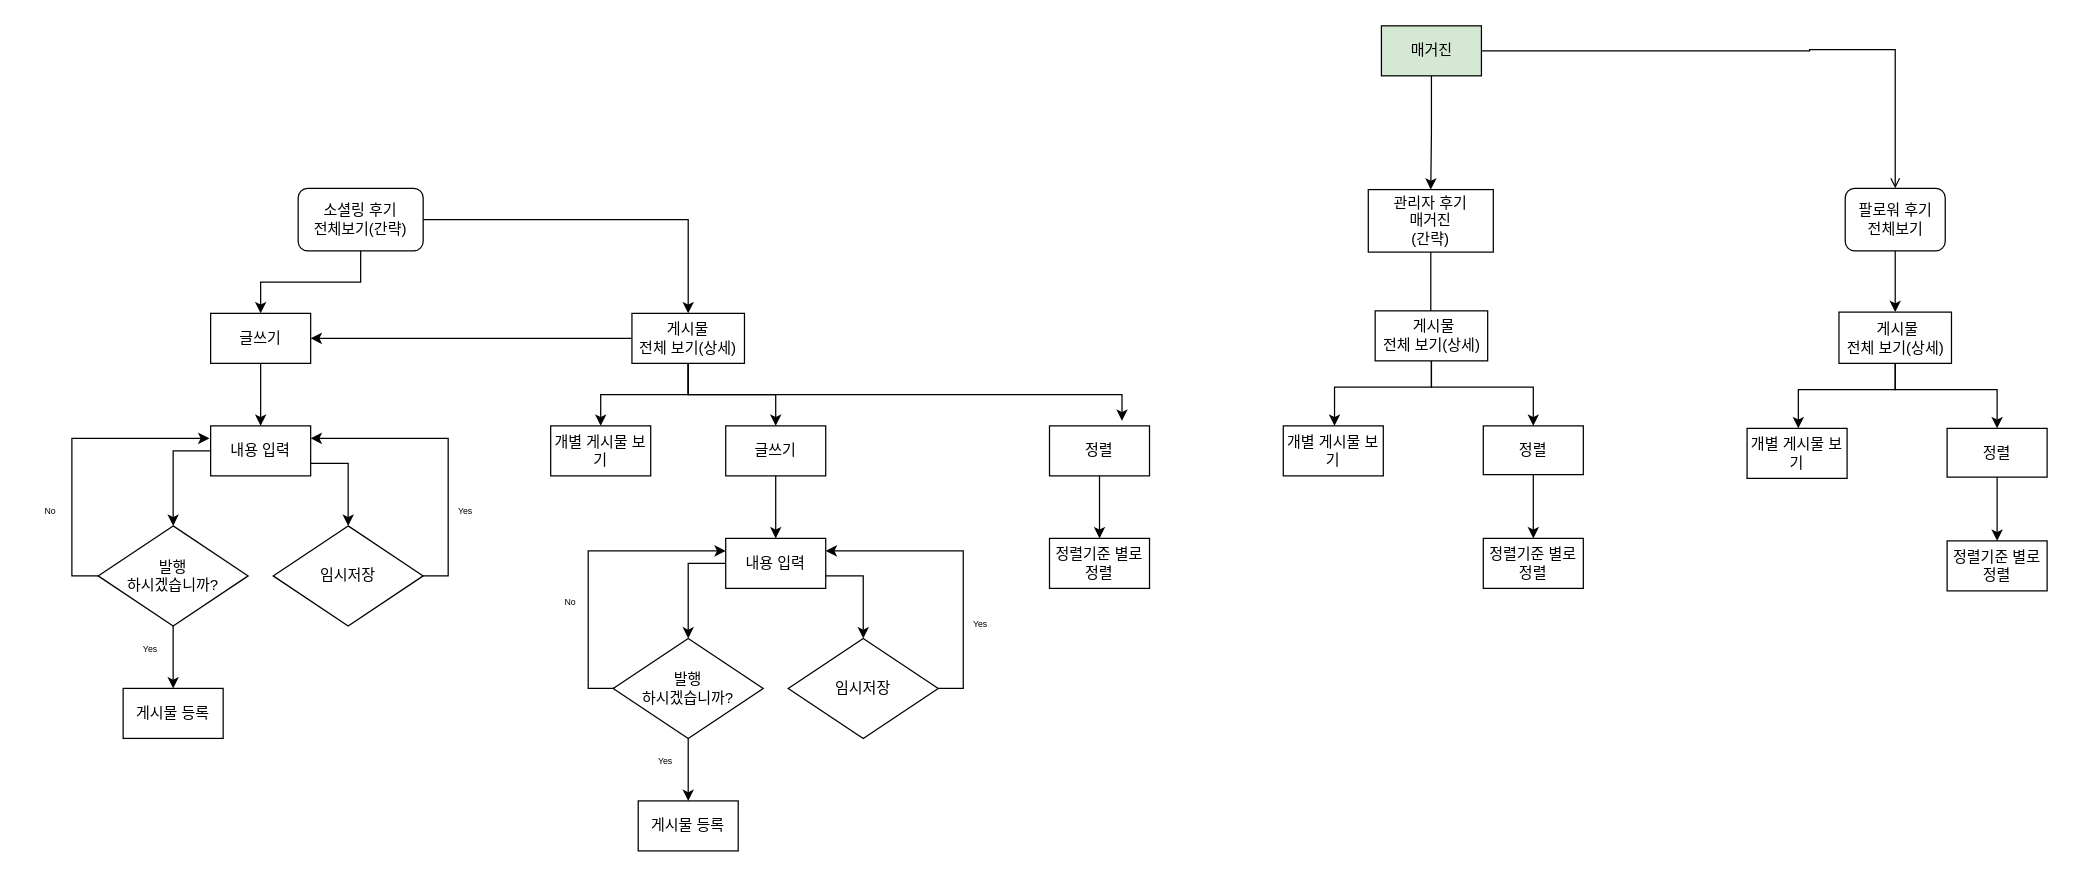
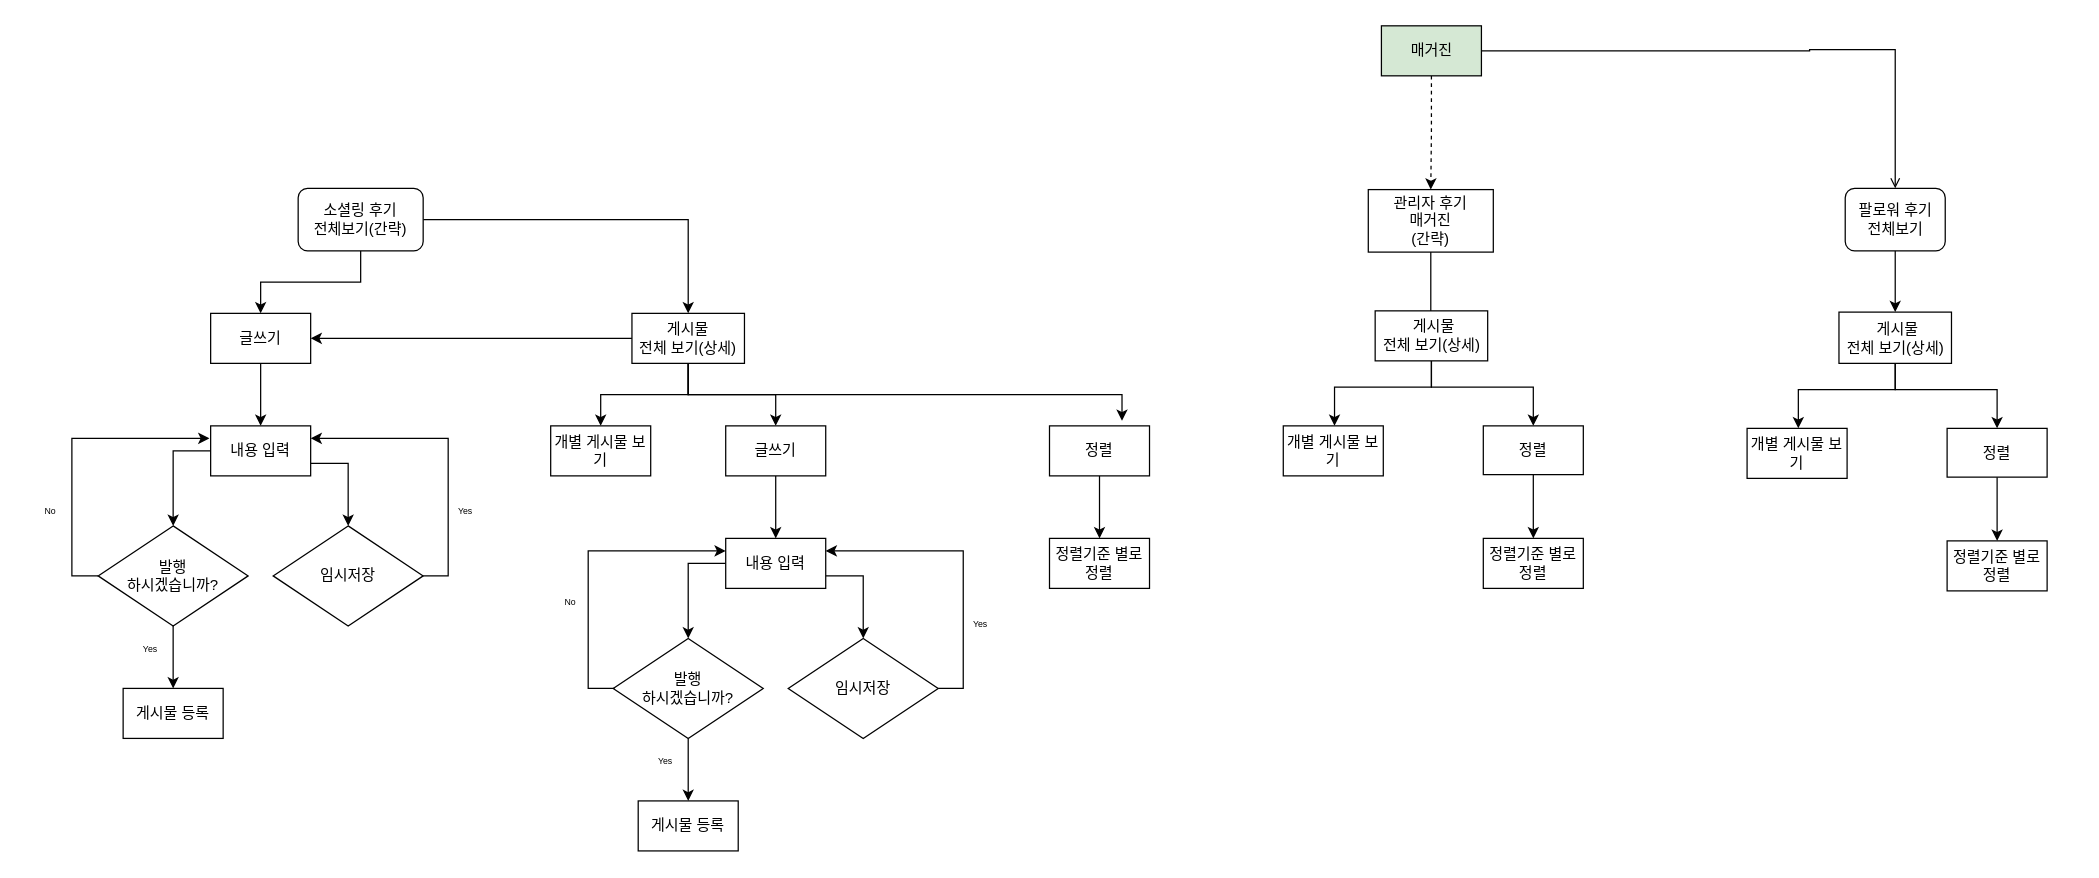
  <mxCell id="0" />
  <mxCell id="1" parent="0" />
  <mxCell id="2" style="edgeStyle=orthogonalEdgeStyle;rounded=0;orthogonalLoop=1;jettySize=auto;html=1;exitX=0.5;exitY=1;exitDx=0;exitDy=0;entryX=0.5;entryY=0;entryDx=0;entryDy=0;fontSize=7;" edge="1" parent="1" source="3"><mxGeometry relative="1" as="geometry"><mxPoint x="1144" y="270" as="targetPoint" /></mxGeometry></mxCell>
  <mxCell id="3" value="관리자 후기&lt;br&gt;매거진&lt;br&gt;(간략)" style="rounded=0;whiteSpace=wrap;html=1;" vertex="1" parent="1"><mxGeometry x="1094" y="151" width="100" height="50" as="geometry" /></mxCell>
- <mxCell id="4" value="" style="edgeStyle=orthogonalEdgeStyle;rounded=0;orthogonalLoop=1;jettySize=auto;html=1;" edge="1" parent="1" source="6" target="3"><mxGeometry relative="1" as="geometry" /></mxCell>
+ <mxCell id="4" value="" style="edgeStyle=orthogonalEdgeStyle;rounded=0;orthogonalLoop=1;jettySize=auto;html=1;dashed=1;" edge="1" parent="1" source="6" target="3"><mxGeometry relative="1" as="geometry" /></mxCell>
  <mxCell id="5" style="edgeStyle=orthogonalEdgeStyle;rounded=0;orthogonalLoop=1;jettySize=auto;html=1;entryX=0.5;entryY=0;entryDx=0;entryDy=0;exitX=1;exitY=0.5;exitDx=0;exitDy=0;endArrow=open;" edge="1" parent="1" source="6" target="11"><mxGeometry relative="1" as="geometry"><mxPoint x="1446.5" y="89" as="sourcePoint" /><Array as="points"><mxPoint x="1447" y="40" /><mxPoint x="1657" y="39" /></Array></mxGeometry></mxCell>
  <mxCell id="6" value="매거진" style="rounded=0;whiteSpace=wrap;html=1;fillColor=#d5e8d4;" vertex="1" parent="1"><mxGeometry x="1104.5" y="20" width="80" height="40" as="geometry" /></mxCell>
  <mxCell id="7" style="edgeStyle=orthogonalEdgeStyle;rounded=0;orthogonalLoop=1;jettySize=auto;html=1;exitX=0.5;exitY=1;exitDx=0;exitDy=0;entryX=0.5;entryY=0;entryDx=0;entryDy=0;" edge="1" parent="1" source="9" target="18"><mxGeometry relative="1" as="geometry"><mxPoint x="308" y="250" as="targetPoint" /><Array as="points"><mxPoint x="288" y="225" /><mxPoint x="208" y="225" /></Array></mxGeometry></mxCell>
  <mxCell id="8" style="edgeStyle=orthogonalEdgeStyle;rounded=0;orthogonalLoop=1;jettySize=auto;html=1;entryX=0.5;entryY=0;entryDx=0;entryDy=0;" edge="1" parent="1" source="9" target="16"><mxGeometry relative="1" as="geometry" /></mxCell>
  <mxCell id="9" value="소셜링 후기 &lt;br&gt;전체보기(간략)" style="whiteSpace=wrap;html=1;rounded=1;" vertex="1" parent="1"><mxGeometry x="238" y="150" width="100" height="50" as="geometry" /></mxCell>
  <mxCell id="10" value="" style="edgeStyle=orthogonalEdgeStyle;rounded=0;orthogonalLoop=1;jettySize=auto;html=1;fontSize=7;" edge="1" parent="1" source="11" target="57"><mxGeometry relative="1" as="geometry" /></mxCell>
  <mxCell id="11" value="팔로워 후기&lt;br&gt;전체보기" style="whiteSpace=wrap;html=1;rounded=1;" vertex="1" parent="1"><mxGeometry x="1475.5" y="150" width="80" height="50" as="geometry" /></mxCell>
  <mxCell id="12" style="edgeStyle=orthogonalEdgeStyle;rounded=0;orthogonalLoop=1;jettySize=auto;html=1;exitX=0;exitY=0.5;exitDx=0;exitDy=0;entryX=1;entryY=0.5;entryDx=0;entryDy=0;" edge="1" parent="1" source="16" target="18"><mxGeometry relative="1" as="geometry" /></mxCell>
  <mxCell id="13" style="edgeStyle=orthogonalEdgeStyle;rounded=0;orthogonalLoop=1;jettySize=auto;html=1;fontSize=7;" edge="1" parent="1" source="16" target="28"><mxGeometry relative="1" as="geometry" /></mxCell>
  <mxCell id="14" style="edgeStyle=orthogonalEdgeStyle;rounded=0;orthogonalLoop=1;jettySize=auto;html=1;entryX=0.5;entryY=0;entryDx=0;entryDy=0;fontSize=7;" edge="1" parent="1" source="16" target="33"><mxGeometry relative="1" as="geometry" /></mxCell>
  <mxCell id="15" style="edgeStyle=orthogonalEdgeStyle;rounded=0;orthogonalLoop=1;jettySize=auto;html=1;entryX=0.5;entryY=0;entryDx=0;entryDy=0;fontSize=7;" edge="1" parent="1"><mxGeometry relative="1" as="geometry"><mxPoint x="550" y="286" as="sourcePoint" /><mxPoint x="897" y="336" as="targetPoint" /><Array as="points"><mxPoint x="550" y="315" /><mxPoint x="897" y="315" /></Array></mxGeometry></mxCell>
  <mxCell id="16" value="게시물&lt;br&gt;전체 보기(상세)" style="rounded=0;whiteSpace=wrap;html=1;" vertex="1" parent="1"><mxGeometry x="505" y="250" width="90" height="40" as="geometry" /></mxCell>
  <mxCell id="17" value="" style="edgeStyle=orthogonalEdgeStyle;rounded=0;orthogonalLoop=1;jettySize=auto;html=1;" edge="1" parent="1" source="18" target="21"><mxGeometry relative="1" as="geometry" /></mxCell>
  <mxCell id="18" value="글쓰기" style="rounded=0;whiteSpace=wrap;html=1;" vertex="1" parent="1"><mxGeometry x="168" y="250" width="80" height="40" as="geometry" /></mxCell>
  <mxCell id="19" value="" style="edgeStyle=orthogonalEdgeStyle;rounded=0;orthogonalLoop=1;jettySize=auto;html=1;entryX=0.5;entryY=0;entryDx=0;entryDy=0;" edge="1" parent="1" source="21" target="26"><mxGeometry relative="1" as="geometry"><mxPoint x="88" y="360" as="targetPoint" /><Array as="points"><mxPoint x="138" y="360" /></Array></mxGeometry></mxCell>
  <mxCell id="20" value="" style="edgeStyle=orthogonalEdgeStyle;rounded=0;orthogonalLoop=1;jettySize=auto;html=1;entryX=0.5;entryY=0;entryDx=0;entryDy=0;exitX=1;exitY=0.75;exitDx=0;exitDy=0;" edge="1" parent="1" source="21" target="23"><mxGeometry relative="1" as="geometry"><mxPoint x="258" y="380" as="sourcePoint" /><mxPoint x="308" y="360" as="targetPoint" /><Array as="points"><mxPoint x="278" y="370" /></Array></mxGeometry></mxCell>
  <mxCell id="21" value="내용 입력" style="rounded=0;whiteSpace=wrap;html=1;" vertex="1" parent="1"><mxGeometry x="168" y="340" width="80" height="40" as="geometry" /></mxCell>
  <mxCell id="22" style="edgeStyle=orthogonalEdgeStyle;rounded=0;orthogonalLoop=1;jettySize=auto;html=1;exitX=1;exitY=0.5;exitDx=0;exitDy=0;entryX=1;entryY=0.25;entryDx=0;entryDy=0;" edge="1" parent="1" source="23" target="21"><mxGeometry relative="1" as="geometry" /></mxCell>
  <mxCell id="23" value="임시저장" style="rhombus;whiteSpace=wrap;html=1;" vertex="1" parent="1"><mxGeometry x="218" y="420" width="120" height="80" as="geometry" /></mxCell>
  <mxCell id="24" value="" style="edgeStyle=orthogonalEdgeStyle;rounded=0;orthogonalLoop=1;jettySize=auto;html=1;" edge="1" parent="1" source="26" target="27"><mxGeometry relative="1" as="geometry" /></mxCell>
  <mxCell id="25" style="edgeStyle=orthogonalEdgeStyle;rounded=0;orthogonalLoop=1;jettySize=auto;html=1;fontSize=7;exitX=0;exitY=0.5;exitDx=0;exitDy=0;" edge="1" parent="1" source="26"><mxGeometry relative="1" as="geometry"><mxPoint x="167" y="350" as="targetPoint" /><mxPoint x="78" y="471" as="sourcePoint" /><Array as="points"><mxPoint x="57" y="460" /><mxPoint x="57" y="350" /></Array></mxGeometry></mxCell>
  <mxCell id="26" value="발행&lt;br&gt;하시겠습니까?" style="rhombus;whiteSpace=wrap;html=1;" vertex="1" parent="1"><mxGeometry x="78" y="420" width="120" height="80" as="geometry" /></mxCell>
  <mxCell id="27" value="게시물 등록" style="rounded=0;whiteSpace=wrap;html=1;" vertex="1" parent="1"><mxGeometry x="98" y="550" width="80" height="40" as="geometry" /></mxCell>
  <mxCell id="28" value="개별 게시물 보기" style="rounded=0;whiteSpace=wrap;html=1;" vertex="1" parent="1"><mxGeometry x="440" y="340" width="80" height="40" as="geometry" /></mxCell>
  <mxCell id="29" value="Yes" style="text;html=1;strokeColor=none;fillColor=none;align=center;verticalAlign=middle;whiteSpace=wrap;rounded=0;fontSize=7;" vertex="1" parent="1"><mxGeometry x="352" y="399" width="40" height="20" as="geometry" /></mxCell>
  <mxCell id="30" value="Yes" style="text;html=1;strokeColor=none;fillColor=none;align=center;verticalAlign=middle;whiteSpace=wrap;rounded=0;fontSize=7;" vertex="1" parent="1"><mxGeometry x="100" y="509" width="40" height="20" as="geometry" /></mxCell>
  <mxCell id="31" value="No" style="text;html=1;strokeColor=none;fillColor=none;align=center;verticalAlign=middle;whiteSpace=wrap;rounded=0;fontSize=7;" vertex="1" parent="1"><mxGeometry x="20" y="399" width="40" height="20" as="geometry" /></mxCell>
  <mxCell id="32" value="" style="edgeStyle=orthogonalEdgeStyle;rounded=0;orthogonalLoop=1;jettySize=auto;html=1;" edge="1" parent="1" source="33" target="36"><mxGeometry relative="1" as="geometry" /></mxCell>
  <mxCell id="33" value="글쓰기" style="rounded=0;whiteSpace=wrap;html=1;" vertex="1" parent="1"><mxGeometry x="580" y="340" width="80" height="40" as="geometry" /></mxCell>
  <mxCell id="34" value="" style="edgeStyle=orthogonalEdgeStyle;rounded=0;orthogonalLoop=1;jettySize=auto;html=1;entryX=0.5;entryY=0;entryDx=0;entryDy=0;" edge="1" parent="1" source="36" target="40"><mxGeometry relative="1" as="geometry"><mxPoint x="500" y="450" as="targetPoint" /><Array as="points"><mxPoint x="550" y="450" /></Array></mxGeometry></mxCell>
  <mxCell id="35" value="" style="edgeStyle=orthogonalEdgeStyle;rounded=0;orthogonalLoop=1;jettySize=auto;html=1;entryX=0.5;entryY=0;entryDx=0;entryDy=0;exitX=1;exitY=0.75;exitDx=0;exitDy=0;" edge="1" parent="1" source="36" target="38"><mxGeometry relative="1" as="geometry"><mxPoint x="670" y="470" as="sourcePoint" /><mxPoint x="720" y="450" as="targetPoint" /><Array as="points"><mxPoint x="690" y="460" /></Array></mxGeometry></mxCell>
  <mxCell id="36" value="내용 입력" style="rounded=0;whiteSpace=wrap;html=1;" vertex="1" parent="1"><mxGeometry x="580" y="430" width="80" height="40" as="geometry" /></mxCell>
  <mxCell id="37" style="edgeStyle=orthogonalEdgeStyle;rounded=0;orthogonalLoop=1;jettySize=auto;html=1;exitX=1;exitY=0.5;exitDx=0;exitDy=0;entryX=1;entryY=0.25;entryDx=0;entryDy=0;" edge="1" parent="1" source="38" target="36"><mxGeometry relative="1" as="geometry" /></mxCell>
  <mxCell id="38" value="임시저장" style="rhombus;whiteSpace=wrap;html=1;" vertex="1" parent="1"><mxGeometry x="630" y="510" width="120" height="80" as="geometry" /></mxCell>
  <mxCell id="39" value="" style="edgeStyle=orthogonalEdgeStyle;rounded=0;orthogonalLoop=1;jettySize=auto;html=1;" edge="1" parent="1" source="40" target="41"><mxGeometry relative="1" as="geometry" /></mxCell>
  <mxCell id="40" value="발행&lt;br&gt;하시겠습니까?" style="rhombus;whiteSpace=wrap;html=1;" vertex="1" parent="1"><mxGeometry x="490" y="510" width="120" height="80" as="geometry" /></mxCell>
  <mxCell id="41" value="게시물 등록" style="rounded=0;whiteSpace=wrap;html=1;" vertex="1" parent="1"><mxGeometry x="510" y="640" width="80" height="40" as="geometry" /></mxCell>
  <mxCell id="42" value="Yes" style="text;html=1;strokeColor=none;fillColor=none;align=center;verticalAlign=middle;whiteSpace=wrap;rounded=0;fontSize=7;" vertex="1" parent="1"><mxGeometry x="764" y="489" width="40" height="20" as="geometry" /></mxCell>
  <mxCell id="43" value="Yes" style="text;html=1;strokeColor=none;fillColor=none;align=center;verticalAlign=middle;whiteSpace=wrap;rounded=0;fontSize=7;" vertex="1" parent="1"><mxGeometry x="512" y="599" width="40" height="20" as="geometry" /></mxCell>
  <mxCell id="44" value="No" style="text;html=1;strokeColor=none;fillColor=none;align=center;verticalAlign=middle;whiteSpace=wrap;rounded=0;fontSize=7;" vertex="1" parent="1"><mxGeometry x="436" y="472" width="40" height="20" as="geometry" /></mxCell>
  <mxCell id="45" style="edgeStyle=orthogonalEdgeStyle;rounded=0;orthogonalLoop=1;jettySize=auto;html=1;fontSize=7;" edge="1" parent="1" source="47" target="48"><mxGeometry relative="1" as="geometry"><Array as="points"><mxPoint x="1144" y="309" /><mxPoint x="1067" y="309" /></Array></mxGeometry></mxCell>
  <mxCell id="46" style="edgeStyle=orthogonalEdgeStyle;rounded=0;orthogonalLoop=1;jettySize=auto;html=1;fontSize=7;" edge="1" parent="1" source="47" target="53"><mxGeometry relative="1" as="geometry"><Array as="points"><mxPoint x="1144" y="309" /><mxPoint x="1226" y="309" /></Array></mxGeometry></mxCell>
  <mxCell id="47" value="&amp;nbsp;게시물&lt;br&gt;전체 보기(상세)" style="rounded=0;whiteSpace=wrap;html=1;" vertex="1" parent="1"><mxGeometry x="1099.5" y="248" width="90" height="40" as="geometry" /></mxCell>
  <mxCell id="48" value="개별 게시물 보기" style="rounded=0;whiteSpace=wrap;html=1;" vertex="1" parent="1"><mxGeometry x="1026" y="340" width="80" height="40" as="geometry" /></mxCell>
  <mxCell id="49" value="" style="edgeStyle=orthogonalEdgeStyle;rounded=0;orthogonalLoop=1;jettySize=auto;html=1;fontSize=7;" edge="1" parent="1" source="50" target="51"><mxGeometry relative="1" as="geometry" /></mxCell>
  <mxCell id="50" value="정렬" style="rounded=0;whiteSpace=wrap;html=1;" vertex="1" parent="1"><mxGeometry x="839" y="340" width="80" height="40" as="geometry" /></mxCell>
  <mxCell id="51" value="정렬기준 별로 정렬" style="rounded=0;whiteSpace=wrap;html=1;" vertex="1" parent="1"><mxGeometry x="839" y="430" width="80" height="40" as="geometry" /></mxCell>
  <mxCell id="52" value="" style="edgeStyle=orthogonalEdgeStyle;rounded=0;orthogonalLoop=1;jettySize=auto;html=1;fontSize=7;" edge="1" parent="1" source="53" target="54"><mxGeometry relative="1" as="geometry" /></mxCell>
  <mxCell id="53" value="정렬" style="rounded=0;whiteSpace=wrap;html=1;" vertex="1" parent="1"><mxGeometry x="1186" y="340" width="80" height="39" as="geometry" /></mxCell>
  <mxCell id="54" value="정렬기준 별로 정렬" style="rounded=0;whiteSpace=wrap;html=1;" vertex="1" parent="1"><mxGeometry x="1186" y="430" width="80" height="40" as="geometry" /></mxCell>
  <mxCell id="55" style="edgeStyle=orthogonalEdgeStyle;rounded=0;orthogonalLoop=1;jettySize=auto;html=1;fontSize=7;" edge="1" parent="1" source="57" target="58"><mxGeometry relative="1" as="geometry"><Array as="points"><mxPoint x="1515" y="311" /><mxPoint x="1438" y="311" /></Array></mxGeometry></mxCell>
  <mxCell id="56" style="edgeStyle=orthogonalEdgeStyle;rounded=0;orthogonalLoop=1;jettySize=auto;html=1;fontSize=7;" edge="1" parent="1" source="57" target="60"><mxGeometry relative="1" as="geometry"><Array as="points"><mxPoint x="1515" y="311" /><mxPoint x="1597" y="311" /></Array></mxGeometry></mxCell>
  <mxCell id="57" value="&amp;nbsp;게시물&lt;br&gt;전체 보기(상세)" style="rounded=0;whiteSpace=wrap;html=1;" vertex="1" parent="1"><mxGeometry x="1470.5" y="249" width="90" height="41" as="geometry" /></mxCell>
  <mxCell id="58" value="개별 게시물 보기" style="rounded=0;whiteSpace=wrap;html=1;" vertex="1" parent="1"><mxGeometry x="1397" y="342" width="80" height="40" as="geometry" /></mxCell>
  <mxCell id="59" value="" style="edgeStyle=orthogonalEdgeStyle;rounded=0;orthogonalLoop=1;jettySize=auto;html=1;fontSize=7;" edge="1" parent="1" source="60" target="61"><mxGeometry relative="1" as="geometry" /></mxCell>
  <mxCell id="60" value="정렬" style="rounded=0;whiteSpace=wrap;html=1;" vertex="1" parent="1"><mxGeometry x="1557" y="342" width="80" height="39" as="geometry" /></mxCell>
  <mxCell id="61" value="정렬기준 별로 정렬" style="rounded=0;whiteSpace=wrap;html=1;" vertex="1" parent="1"><mxGeometry x="1557" y="432" width="80" height="40" as="geometry" /></mxCell>
  <mxCell id="62" style="edgeStyle=orthogonalEdgeStyle;rounded=0;orthogonalLoop=1;jettySize=auto;html=1;fontSize=7;exitX=0;exitY=0.5;exitDx=0;exitDy=0;" edge="1" parent="1"><mxGeometry relative="1" as="geometry"><mxPoint x="580" y="440" as="targetPoint" /><mxPoint x="491" y="550" as="sourcePoint" /><Array as="points"><mxPoint x="470" y="550" /><mxPoint x="470" y="440" /></Array></mxGeometry></mxCell>
